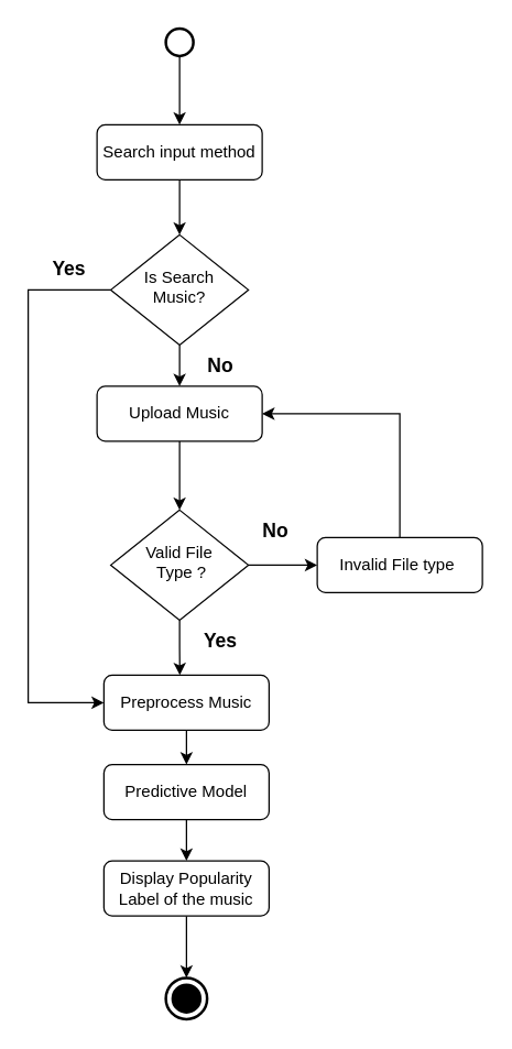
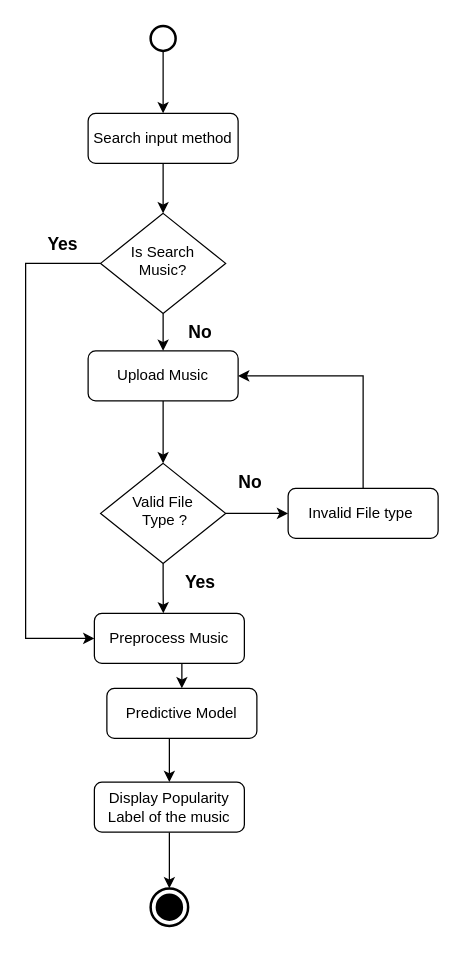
  <mxCell id="0" />
  <mxCell id="1" parent="0" />
  <mxCell id="2" value="" style="edgeStyle=none;rounded=0;orthogonalLoop=1;jettySize=auto;html=1;" edge="1" source="3" parent="1"><mxGeometry relative="1" as="geometry"><mxPoint x="130" y="370" as="targetPoint" /></mxGeometry></mxCell>
  <mxCell id="3" value="Upload Music" style="rounded=1;whiteSpace=wrap;html=1;fontSize=12;glass=0;strokeWidth=1;shadow=0;" vertex="1" parent="1"><mxGeometry x="70" y="280" width="120" height="40" as="geometry" /></mxCell>
  <mxCell id="4" style="edgeStyle=orthogonalEdgeStyle;rounded=0;orthogonalLoop=1;jettySize=auto;html=1;exitX=0.5;exitY=1;exitDx=0;exitDy=0;entryX=0.5;entryY=0;entryDx=0;entryDy=0;" edge="1" target="10" parent="1"><mxGeometry relative="1" as="geometry"><mxPoint x="135" y="525" as="sourcePoint" /></mxGeometry></mxCell>
  <mxCell id="5" style="edgeStyle=orthogonalEdgeStyle;rounded=0;orthogonalLoop=1;jettySize=auto;html=1;exitX=0.5;exitY=1;exitDx=0;exitDy=0;entryX=0.5;entryY=0;entryDx=0;entryDy=0;entryPerimeter=0;" edge="1" source="11" target="6" parent="1"><mxGeometry relative="1" as="geometry"><mxPoint x="135" y="705" as="targetPoint" /><mxPoint x="135" y="745" as="sourcePoint" /></mxGeometry></mxCell>
  <mxCell id="6" value="" style="strokeWidth=2;html=1;shape=mxgraph.flowchart.start_2;whiteSpace=wrap;fillColor=#FFFFFF;fillStyle=solid;" vertex="1" parent="1"><mxGeometry x="120" y="710" width="30" height="30" as="geometry" /></mxCell>
  <mxCell id="7" style="edgeStyle=none;rounded=0;orthogonalLoop=1;jettySize=auto;html=1;exitX=0.5;exitY=1;exitDx=0;exitDy=0;exitPerimeter=0;" edge="1" source="8" parent="1"><mxGeometry relative="1" as="geometry"><mxPoint x="130" y="90" as="targetPoint" /></mxGeometry></mxCell>
  <mxCell id="8" value="" style="strokeWidth=2;html=1;shape=mxgraph.flowchart.start_2;whiteSpace=wrap;" vertex="1" parent="1"><mxGeometry x="120" y="20" width="20" height="20" as="geometry" /></mxCell>
  <mxCell id="9" style="edgeStyle=orthogonalEdgeStyle;rounded=0;orthogonalLoop=1;jettySize=auto;html=1;exitX=0.5;exitY=1;exitDx=0;exitDy=0;entryX=0.5;entryY=0;entryDx=0;entryDy=0;" edge="1" source="10" target="11" parent="1"><mxGeometry relative="1" as="geometry" /></mxCell>
- <mxCell id="10" value="Predictive Model" style="rounded=1;whiteSpace=wrap;html=1;fontSize=12;glass=0;strokeWidth=1;shadow=0;" vertex="1" parent="1"><mxGeometry x="75" y="555" width="120" height="40" as="geometry" /></mxCell>
+ <mxCell id="10" value="Predictive Model" style="rounded=1;whiteSpace=wrap;html=1;fontSize=12;glass=0;strokeWidth=1;shadow=0;" vertex="1" parent="1"><mxGeometry x="85" y="550" width="120" height="40" as="geometry" /></mxCell>
  <mxCell id="11" value="Display Popularity Label of the music" style="rounded=1;whiteSpace=wrap;html=1;fontSize=12;glass=0;strokeWidth=1;shadow=0;" vertex="1" parent="1"><mxGeometry x="75" y="625" width="120" height="40" as="geometry" /></mxCell>
  <mxCell id="12" value="" style="strokeWidth=2;html=1;shape=mxgraph.flowchart.start_2;whiteSpace=wrap;fillStyle=solid;fillColor=#000000;" vertex="1" parent="1"><mxGeometry x="125" y="715" width="20" height="20" as="geometry" /></mxCell>
  <mxCell id="13" value="Preprocess Music" style="rounded=1;whiteSpace=wrap;html=1;fontSize=12;glass=0;strokeWidth=1;shadow=0;" vertex="1" parent="1"><mxGeometry x="75" y="490" width="120" height="40" as="geometry" /></mxCell>
  <mxCell id="14" style="edgeStyle=orthogonalEdgeStyle;rounded=0;orthogonalLoop=1;jettySize=auto;html=1;exitX=1;exitY=0.5;exitDx=0;exitDy=0;entryX=0;entryY=0.5;entryDx=0;entryDy=0;" edge="1" source="18" parent="1"><mxGeometry relative="1" as="geometry"><mxPoint x="190" y="390" as="sourcePoint" /><mxPoint x="230" y="410" as="targetPoint" /></mxGeometry></mxCell>
  <mxCell id="15" style="edgeStyle=orthogonalEdgeStyle;rounded=0;orthogonalLoop=1;jettySize=auto;html=1;exitX=0.5;exitY=0;exitDx=0;exitDy=0;entryX=1;entryY=0.5;entryDx=0;entryDy=0;" edge="1" source="16" target="3" parent="1"><mxGeometry relative="1" as="geometry" /></mxCell>
  <mxCell id="16" value="Invalid File type&amp;nbsp;" style="rounded=1;whiteSpace=wrap;html=1;fontSize=12;glass=0;strokeWidth=1;shadow=0;" vertex="1" parent="1"><mxGeometry x="230" y="390" width="120" height="40" as="geometry" /></mxCell>
  <mxCell id="17" style="edgeStyle=orthogonalEdgeStyle;rounded=0;orthogonalLoop=1;jettySize=auto;html=1;exitX=0.5;exitY=1;exitDx=0;exitDy=0;" edge="1" source="18" parent="1"><mxGeometry relative="1" as="geometry"><mxPoint x="130.176" y="490" as="targetPoint" /></mxGeometry></mxCell>
  <mxCell id="18" value="Valid File&lt;br&gt;&amp;nbsp;Type ?" style="rhombus;whiteSpace=wrap;html=1;shadow=0;fontFamily=Helvetica;fontSize=12;align=center;strokeWidth=1;spacing=6;spacingTop=-4;" vertex="1" parent="1"><mxGeometry x="80" y="370" width="100" height="80" as="geometry" /></mxCell>
  <mxCell id="19" value="&lt;b style=&quot;font-size: 14px;&quot;&gt;&lt;font style=&quot;font-size: 14px;&quot;&gt;No&lt;/font&gt;&lt;/b&gt;" style="text;html=1;strokeColor=none;fillColor=none;align=center;verticalAlign=middle;whiteSpace=wrap;rounded=0;fontSize=14;" vertex="1" parent="1"><mxGeometry x="180" y="370" width="40" height="30" as="geometry" /></mxCell>
  <mxCell id="20" value="&lt;b style=&quot;font-size: 14px;&quot;&gt;&lt;font style=&quot;font-size: 14px;&quot;&gt;Yes&lt;/font&gt;&lt;/b&gt;" style="text;html=1;strokeColor=none;fillColor=none;align=center;verticalAlign=middle;whiteSpace=wrap;rounded=0;fontSize=14;" vertex="1" parent="1"><mxGeometry x="140" y="450" width="40" height="30" as="geometry" /></mxCell>
  <mxCell id="21" style="edgeStyle=orthogonalEdgeStyle;rounded=0;orthogonalLoop=1;jettySize=auto;html=1;exitX=0.5;exitY=1;exitDx=0;exitDy=0;entryX=0.5;entryY=0;entryDx=0;entryDy=0;" edge="1" source="22" target="25" parent="1"><mxGeometry relative="1" as="geometry" /></mxCell>
  <mxCell id="22" value="Search input method" style="rounded=1;whiteSpace=wrap;html=1;fontSize=12;glass=0;strokeWidth=1;shadow=0;" vertex="1" parent="1"><mxGeometry x="70" y="90" width="120" height="40" as="geometry" /></mxCell>
  <mxCell id="23" value="" style="edgeStyle=orthogonalEdgeStyle;rounded=0;orthogonalLoop=1;jettySize=auto;html=1;" edge="1" source="25" target="3" parent="1"><mxGeometry relative="1" as="geometry" /></mxCell>
  <mxCell id="24" style="edgeStyle=orthogonalEdgeStyle;rounded=0;orthogonalLoop=1;jettySize=auto;html=1;exitX=0;exitY=0.5;exitDx=0;exitDy=0;entryX=0;entryY=0.5;entryDx=0;entryDy=0;" edge="1" source="25" target="13" parent="1"><mxGeometry relative="1" as="geometry"><Array as="points"><mxPoint x="20" y="210" /><mxPoint x="20" y="510" /></Array></mxGeometry></mxCell>
  <mxCell id="25" value="Is Search Music?" style="rhombus;whiteSpace=wrap;html=1;shadow=0;fontFamily=Helvetica;fontSize=12;align=center;strokeWidth=1;spacing=6;spacingTop=-4;" vertex="1" parent="1"><mxGeometry x="80" y="170" width="100" height="80" as="geometry" /></mxCell>
  <mxCell id="26" value="&lt;b style=&quot;font-size: 14px;&quot;&gt;&lt;font style=&quot;font-size: 14px;&quot;&gt;No&lt;/font&gt;&lt;/b&gt;" style="text;html=1;strokeColor=none;fillColor=none;align=center;verticalAlign=middle;whiteSpace=wrap;rounded=0;fontSize=14;" vertex="1" parent="1"><mxGeometry x="140" y="250" width="40" height="30" as="geometry" /></mxCell>
  <mxCell id="27" value="&lt;b style=&quot;font-size: 14px;&quot;&gt;&lt;font style=&quot;font-size: 14px;&quot;&gt;Yes&lt;/font&gt;&lt;/b&gt;" style="text;html=1;strokeColor=none;fillColor=none;align=center;verticalAlign=middle;whiteSpace=wrap;rounded=0;fontSize=14;" vertex="1" parent="1"><mxGeometry x="30" y="180" width="40" height="30" as="geometry" /></mxCell>
